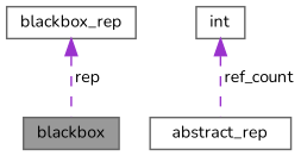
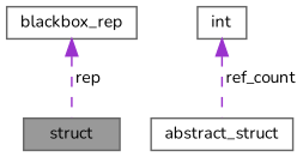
  digraph {
    fontname=Nunito
    node [color=gray40 fillcolor=white fontname=Nunito fontsize=10 shape=box style=filled]
    edge [color=darkorchid3 dir=back fontname=Nunito fontsize=10 labelfontname=Helvetica labelfontsize=10 style=dashed]
-   n1 [fillcolor=grey60 fontcolor=black height=0.2 label=blackbox width=0.4]
+   n1 [fillcolor=grey60 fontcolor=black height=0.2 label=struct width=0.4]
    n2 [height=0.2 label=blackbox_rep width=0.4]
-   n3 [height=0.2 label=abstract_rep width=0.4]
+   n3 [height=0.2 label=abstract_struct width=0.4]
    n4 [height=0.2 label=int width=0.4]
    n2 -> n1 [label=" rep"]
    n4 -> n3 [label=" ref_count"]
  }
